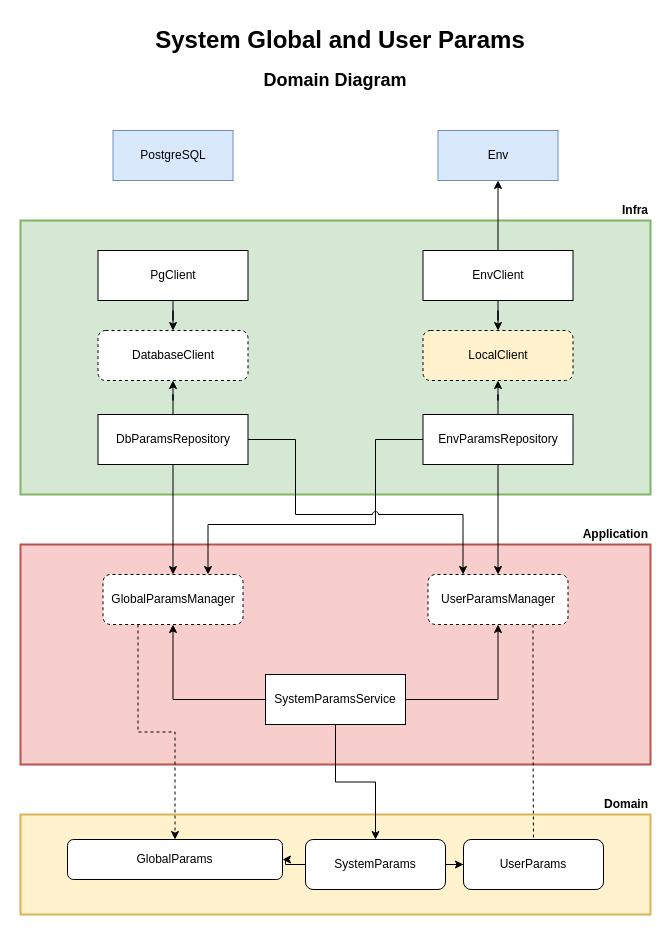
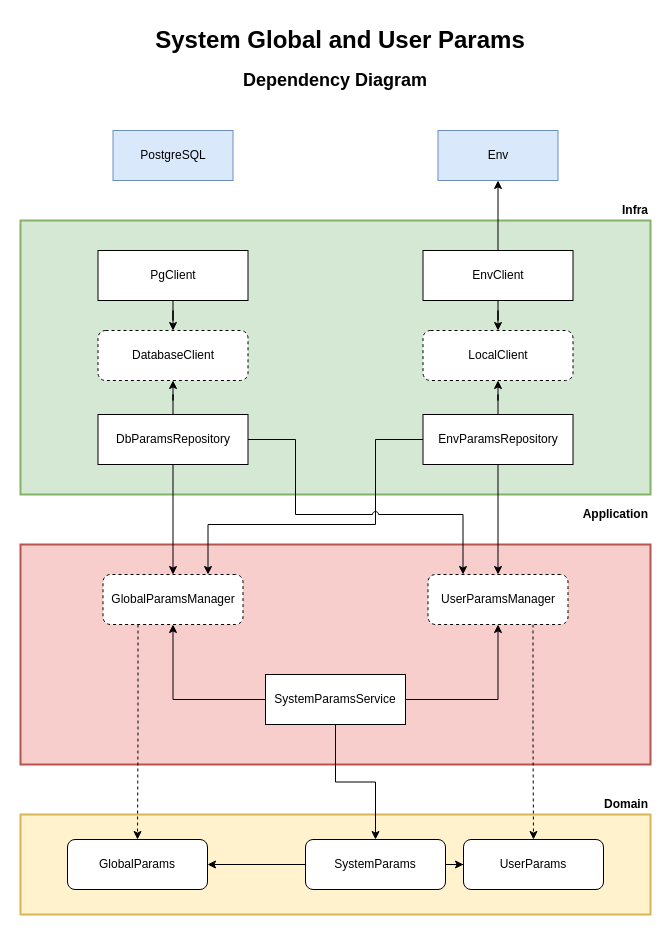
  <mxCell id="0" />
  <mxCell id="1" parent="0" />
  <mxCell id="2" value="" style="rounded=0;whiteSpace=wrap;html=1;strokeWidth=2;fillColor=#d5e8d4;strokeColor=#82b366;" parent="1" vertex="1"><mxGeometry x="20" y="220" width="630" height="274" as="geometry" /></mxCell>
  <mxCell id="3" value="" style="rounded=0;whiteSpace=wrap;html=1;strokeWidth=2;fillColor=#fff2cc;strokeColor=#d6b656;" parent="1" vertex="1"><mxGeometry x="20" y="814" width="630" height="100" as="geometry" /></mxCell>
  <mxCell id="4" value="&lt;b style=&quot;font-size: 12px;&quot;&gt;&lt;font style=&quot;font-size: 12px;&quot;&gt;Domain&lt;br&gt;&lt;/font&gt;&lt;/b&gt;" style="text;html=1;strokeColor=none;fillColor=none;align=right;verticalAlign=middle;whiteSpace=wrap;rounded=0;fontSize=12;" parent="1" vertex="1"><mxGeometry x="550" y="794" width="100" height="20" as="geometry" /></mxCell>
  <mxCell id="5" style="edgeStyle=orthogonalEdgeStyle;rounded=0;orthogonalLoop=1;jettySize=auto;html=1;entryX=1;entryY=0.5;entryDx=0;entryDy=0;" parent="1" source="7" target="29" edge="1"><mxGeometry relative="1" as="geometry" /></mxCell>
  <mxCell id="6" style="edgeStyle=orthogonalEdgeStyle;rounded=0;orthogonalLoop=1;jettySize=auto;html=1;" parent="1" source="7" target="30" edge="1"><mxGeometry relative="1" as="geometry" /></mxCell>
  <mxCell id="7" value="SystemParams" style="rounded=1;whiteSpace=wrap;html=1;" parent="1" vertex="1"><mxGeometry x="305" y="839" width="140" height="50" as="geometry" /></mxCell>
  <mxCell id="8" value="" style="rounded=0;whiteSpace=wrap;html=1;strokeWidth=2;fillColor=#f8ceccff;strokeColor=#b85450ff;" parent="1" vertex="1"><mxGeometry x="20" y="544" width="630" height="220" as="geometry" /></mxCell>
- <mxCell id="9" value="&lt;b style=&quot;font-size: 12px;&quot;&gt;&lt;font style=&quot;font-size: 12px;&quot;&gt;Application&lt;/font&gt;&lt;/b&gt;" style="text;html=1;strokeColor=none;fillColor=none;align=right;verticalAlign=middle;whiteSpace=wrap;rounded=0;fontSize=12;" parent="1" vertex="1"><mxGeometry x="550" y="524" width="100" height="20" as="geometry" /></mxCell>
+ <mxCell id="9" value="&lt;b style=&quot;font-size: 12px;&quot;&gt;&lt;font style=&quot;font-size: 12px;&quot;&gt;Application&lt;/font&gt;&lt;/b&gt;" style="text;html=1;strokeColor=none;fillColor=none;align=right;verticalAlign=middle;whiteSpace=wrap;rounded=0;fontSize=12;" parent="1" vertex="1"><mxGeometry x="550" y="504" width="100" height="20" as="geometry" /></mxCell>
  <mxCell id="10" style="edgeStyle=orthogonalEdgeStyle;rounded=0;orthogonalLoop=1;jettySize=auto;html=1;entryX=0.5;entryY=0;entryDx=0;entryDy=0;" parent="1" source="13" target="7" edge="1"><mxGeometry relative="1" as="geometry" /></mxCell>
  <mxCell id="11" style="edgeStyle=orthogonalEdgeStyle;rounded=0;orthogonalLoop=1;jettySize=auto;html=1;entryX=0.5;entryY=1;entryDx=0;entryDy=0;" parent="1" source="13" target="15" edge="1"><mxGeometry relative="1" as="geometry" /></mxCell>
  <mxCell id="12" style="edgeStyle=orthogonalEdgeStyle;rounded=0;orthogonalLoop=1;jettySize=auto;html=1;entryX=0.5;entryY=1;entryDx=0;entryDy=0;exitX=1;exitY=0.5;exitDx=0;exitDy=0;exitPerimeter=0;" parent="1" source="13" target="28" edge="1"><mxGeometry relative="1" as="geometry" /></mxCell>
  <mxCell id="13" value="SystemParamsService" style="rounded=0;whiteSpace=wrap;html=1;glass=0;shadow=0;points=[[0,0,0,0,0],[0,0.25,0,0,0],[0,0.5,0,0,0],[0,0.75,0,0,0],[0,1,0,0,0],[0.13,0,0,0,0],[0.25,0,0,0,0],[0.25,1,0,0,0],[0.38,0,0,0,0],[0.5,0,0,0,0],[0.5,1,0,0,0],[0.62,0,0,0,0],[0.75,0,0,0,0],[0.75,1,0,0,0],[0.88,0,0,0,0],[1,0,0,0,0],[1,0.25,0,0,0],[1,0.5,0,0,0],[1,0.75,0,0,0],[1,1,0,0,0]];" parent="1" vertex="1"><mxGeometry x="265" y="674" width="140" height="50" as="geometry" /></mxCell>
  <mxCell id="14" style="edgeStyle=orthogonalEdgeStyle;rounded=0;orthogonalLoop=1;jettySize=auto;html=1;exitX=0.25;exitY=1;exitDx=0;exitDy=0;dashed=1;" parent="1" source="15" target="29" edge="1"><mxGeometry relative="1" as="geometry" /></mxCell>
  <mxCell id="15" value="GlobalParamsManager" style="rounded=1;whiteSpace=wrap;html=1;dashed=1;flipH=1;rotation=0;" parent="1" vertex="1"><mxGeometry x="102.5" y="574" width="140" height="50" as="geometry" /></mxCell>
  <mxCell id="16" value="PostgreSQL" style="rounded=0;whiteSpace=wrap;html=1;glass=0;shadow=0;fillColor=#dae8fc;strokeColor=#6c8ebf;" parent="1" vertex="1"><mxGeometry x="112.5" y="130" width="120" height="50" as="geometry" /></mxCell>
  <mxCell id="17" value="System Global and User Params" style="text;html=1;strokeColor=none;fillColor=none;align=center;verticalAlign=middle;whiteSpace=wrap;rounded=0;fontSize=24;fontStyle=1" parent="1" vertex="1"><mxGeometry x="115" y="20" width="450" height="40" as="geometry" /></mxCell>
- <mxCell id="18" value="Domain Diagram" style="text;html=1;strokeColor=none;fillColor=none;align=center;verticalAlign=middle;whiteSpace=wrap;rounded=0;fontSize=18;fontStyle=1" parent="1" vertex="1"><mxGeometry x="115" y="60" width="440" height="40" as="geometry" /></mxCell>
+ <mxCell id="18" value="Dependency Diagram" style="text;html=1;strokeColor=none;fillColor=none;align=center;verticalAlign=middle;whiteSpace=wrap;rounded=0;fontSize=18;fontStyle=1" parent="1" vertex="1"><mxGeometry x="115" y="60" width="440" height="40" as="geometry" /></mxCell>
  <mxCell id="19" style="edgeStyle=orthogonalEdgeStyle;rounded=0;orthogonalLoop=1;jettySize=auto;html=1;" parent="1" source="21" target="28" edge="1"><mxGeometry relative="1" as="geometry" /></mxCell>
  <mxCell id="20" style="edgeStyle=orthogonalEdgeStyle;rounded=0;orthogonalLoop=1;jettySize=auto;html=1;entryX=0.75;entryY=0;entryDx=0;entryDy=0;exitX=0;exitY=0.5;exitDx=0;exitDy=0;exitPerimeter=0;jumpStyle=arc;" parent="1" source="21" target="15" edge="1"><mxGeometry relative="1" as="geometry"><Array as="points"><mxPoint x="375" y="439" /><mxPoint x="375" y="524" /><mxPoint x="208" y="524" /></Array></mxGeometry></mxCell>
  <mxCell id="21" value="EnvParamsRepository" style="rounded=0;whiteSpace=wrap;html=1;glass=0;shadow=0;points=[[0,0,0,0,0],[0,0.25,0,0,0],[0,0.5,0,0,0],[0,0.75,0,0,0],[0,1,0,0,0],[0.13,0,0,0,0],[0.25,0,0,0,0],[0.25,1,0,0,0],[0.38,0,0,0,0],[0.5,0,0,0,0],[0.5,1,0,0,0],[0.62,0,0,0,0],[0.75,0,0,0,0],[0.75,1,0,0,0],[0.88,0,0,0,0],[1,0,0,0,0],[1,0.25,0,0,0],[1,0.5,0,0,0],[1,0.75,0,0,0],[1,1,0,0,0]];rotation=0;" parent="1" vertex="1"><mxGeometry x="422.5" y="414" width="150" height="50" as="geometry" /></mxCell>
  <mxCell id="22" style="edgeStyle=orthogonalEdgeStyle;rounded=0;orthogonalLoop=1;jettySize=auto;html=1;entryX=0.5;entryY=0;entryDx=0;entryDy=0;" parent="1" source="24" target="15" edge="1"><mxGeometry relative="1" as="geometry" /></mxCell>
  <mxCell id="23" style="edgeStyle=orthogonalEdgeStyle;rounded=0;orthogonalLoop=1;jettySize=auto;html=1;entryX=0.25;entryY=0;entryDx=0;entryDy=0;exitX=1;exitY=0.5;exitDx=0;exitDy=0;exitPerimeter=0;jumpStyle=arc;" parent="1" source="24" target="28" edge="1"><mxGeometry relative="1" as="geometry"><Array as="points"><mxPoint x="295" y="439" /><mxPoint x="295" y="514" /><mxPoint x="462" y="514" /></Array></mxGeometry></mxCell>
  <mxCell id="24" value="DbParamsRepository" style="rounded=0;whiteSpace=wrap;html=1;glass=0;shadow=0;points=[[0,0,0,0,0],[0,0.25,0,0,0],[0,0.5,0,0,0],[0,0.75,0,0,0],[0,1,0,0,0],[0.13,0,0,0,0],[0.25,0,0,0,0],[0.25,1,0,0,0],[0.38,0,0,0,0],[0.5,0,0,0,0],[0.5,1,0,0,0],[0.62,0,0,0,0],[0.75,0,0,0,0],[0.75,1,0,0,0],[0.88,0,0,0,0],[1,0,0,0,0],[1,0.25,0,0,0],[1,0.5,0,0,0],[1,0.75,0,0,0],[1,1,0,0,0]];rotation=0;" parent="1" vertex="1"><mxGeometry x="97.5" y="414" width="150" height="50" as="geometry" /></mxCell>
  <mxCell id="25" value="Infra" style="text;html=1;strokeColor=none;fillColor=none;align=right;verticalAlign=middle;whiteSpace=wrap;rounded=0;fontSize=12;fontStyle=1" parent="1" vertex="1"><mxGeometry x="515" y="200" width="135" height="20" as="geometry" /></mxCell>
  <mxCell id="26" value="Env" style="rounded=0;whiteSpace=wrap;html=1;glass=0;shadow=0;fillColor=#dae8fc;strokeColor=#6c8ebf;" parent="1" vertex="1"><mxGeometry x="437.5" y="130" width="120" height="50" as="geometry" /></mxCell>
- <mxCell id="27" style="edgeStyle=orthogonalEdgeStyle;rounded=0;orthogonalLoop=1;jettySize=auto;html=1;entryX=0.5;entryY=0;entryDx=0;entryDy=0;exitX=0.75;exitY=1;exitDx=0;exitDy=0;dashed=1;endArrow=none;" parent="1" source="28" target="30" edge="1"><mxGeometry relative="1" as="geometry" /></mxCell>
+ <mxCell id="27" style="edgeStyle=orthogonalEdgeStyle;rounded=0;orthogonalLoop=1;jettySize=auto;html=1;entryX=0.5;entryY=0;entryDx=0;entryDy=0;exitX=0.75;exitY=1;exitDx=0;exitDy=0;dashed=1;" parent="1" source="28" target="30" edge="1"><mxGeometry relative="1" as="geometry" /></mxCell>
  <mxCell id="28" value="UserParamsManager" style="rounded=1;whiteSpace=wrap;html=1;dashed=1;flipH=1;rotation=0;" parent="1" vertex="1"><mxGeometry x="427.5" y="574" width="140" height="50" as="geometry" /></mxCell>
- <mxCell id="29" value="GlobalParams" style="rounded=1;whiteSpace=wrap;html=1;" parent="1" vertex="1"><mxGeometry x="67" y="839" width="215" height="40" as="geometry" /></mxCell>
+ <mxCell id="29" value="GlobalParams" style="rounded=1;whiteSpace=wrap;html=1;" parent="1" vertex="1"><mxGeometry x="67" y="839" width="140" height="50" as="geometry" /></mxCell>
  <mxCell id="30" value="UserParams" style="rounded=1;whiteSpace=wrap;html=1;" parent="1" vertex="1"><mxGeometry x="463" y="839" width="140" height="50" as="geometry" /></mxCell>
  <mxCell id="31" value="DatabaseClient" style="rounded=1;whiteSpace=wrap;html=1;glass=0;shadow=0;points=[[0,0,0,0,0],[0,0.25,0,0,0],[0,0.5,0,0,0],[0,0.75,0,0,0],[0,1,0,0,0],[0.13,0,0,0,0],[0.25,0,0,0,0],[0.25,1,0,0,0],[0.38,0,0,0,0],[0.5,0,0,0,0],[0.5,1,0,0,0],[0.62,0,0,0,0],[0.75,0,0,0,0],[0.75,1,0,0,0],[0.88,0,0,0,0],[1,0,0,0,0],[1,0.25,0,0,0],[1,0.5,0,0,0],[1,0.75,0,0,0],[1,1,0,0,0]];rotation=0;dashed=1;" parent="1" vertex="1"><mxGeometry x="97.5" y="330" width="150" height="50" as="geometry" /></mxCell>
  <mxCell id="32" style="edgeStyle=orthogonalEdgeStyle;rounded=0;orthogonalLoop=1;jettySize=auto;html=1;" parent="1" source="33" target="31" edge="1"><mxGeometry relative="1" as="geometry" /></mxCell>
  <mxCell id="33" value="PgClient" style="rounded=0;whiteSpace=wrap;html=1;glass=0;shadow=0;points=[[0,0,0,0,0],[0,0.25,0,0,0],[0,0.5,0,0,0],[0,0.75,0,0,0],[0,1,0,0,0],[0.13,0,0,0,0],[0.25,0,0,0,0],[0.25,1,0,0,0],[0.38,0,0,0,0],[0.5,0,0,0,0],[0.5,1,0,0,0],[0.62,0,0,0,0],[0.75,0,0,0,0],[0.75,1,0,0,0],[0.88,0,0,0,0],[1,0,0,0,0],[1,0.25,0,0,0],[1,0.5,0,0,0],[1,0.75,0,0,0],[1,1,0,0,0]];rotation=0;" parent="1" vertex="1"><mxGeometry x="97.5" y="250" width="150" height="50" as="geometry" /></mxCell>
  <mxCell id="34" style="edgeStyle=orthogonalEdgeStyle;rounded=0;orthogonalLoop=1;jettySize=auto;html=1;entryX=0.5;entryY=1;entryDx=0;entryDy=0;entryPerimeter=0;" parent="1" source="24" target="31" edge="1"><mxGeometry relative="1" as="geometry" /></mxCell>
  <mxCell id="35" style="edgeStyle=orthogonalEdgeStyle;rounded=0;orthogonalLoop=1;jettySize=auto;html=1;" parent="1" source="37" target="38" edge="1"><mxGeometry relative="1" as="geometry" /></mxCell>
  <mxCell id="36" style="edgeStyle=orthogonalEdgeStyle;rounded=0;orthogonalLoop=1;jettySize=auto;html=1;" parent="1" source="37" target="26" edge="1"><mxGeometry relative="1" as="geometry" /></mxCell>
  <mxCell id="37" value="EnvClient" style="rounded=0;whiteSpace=wrap;html=1;glass=0;shadow=0;points=[[0,0,0,0,0],[0,0.25,0,0,0],[0,0.5,0,0,0],[0,0.75,0,0,0],[0,1,0,0,0],[0.13,0,0,0,0],[0.25,0,0,0,0],[0.25,1,0,0,0],[0.38,0,0,0,0],[0.5,0,0,0,0],[0.5,1,0,0,0],[0.62,0,0,0,0],[0.75,0,0,0,0],[0.75,1,0,0,0],[0.88,0,0,0,0],[1,0,0,0,0],[1,0.25,0,0,0],[1,0.5,0,0,0],[1,0.75,0,0,0],[1,1,0,0,0]];rotation=0;" parent="1" vertex="1"><mxGeometry x="422.5" y="250" width="150" height="50" as="geometry" /></mxCell>
- <mxCell id="38" value="LocalClient" style="rounded=1;whiteSpace=wrap;html=1;glass=0;shadow=0;points=[[0,0,0,0,0],[0,0.25,0,0,0],[0,0.5,0,0,0],[0,0.75,0,0,0],[0,1,0,0,0],[0.13,0,0,0,0],[0.25,0,0,0,0],[0.25,1,0,0,0],[0.38,0,0,0,0],[0.5,0,0,0,0],[0.5,1,0,0,0],[0.62,0,0,0,0],[0.75,0,0,0,0],[0.75,1,0,0,0],[0.88,0,0,0,0],[1,0,0,0,0],[1,0.25,0,0,0],[1,0.5,0,0,0],[1,0.75,0,0,0],[1,1,0,0,0]];rotation=0;dashed=1;fillColor=#fff2cc;" parent="1" vertex="1"><mxGeometry x="422.5" y="330" width="150" height="50" as="geometry" /></mxCell>
+ <mxCell id="38" value="LocalClient" style="rounded=1;whiteSpace=wrap;html=1;glass=0;shadow=0;points=[[0,0,0,0,0],[0,0.25,0,0,0],[0,0.5,0,0,0],[0,0.75,0,0,0],[0,1,0,0,0],[0.13,0,0,0,0],[0.25,0,0,0,0],[0.25,1,0,0,0],[0.38,0,0,0,0],[0.5,0,0,0,0],[0.5,1,0,0,0],[0.62,0,0,0,0],[0.75,0,0,0,0],[0.75,1,0,0,0],[0.88,0,0,0,0],[1,0,0,0,0],[1,0.25,0,0,0],[1,0.5,0,0,0],[1,0.75,0,0,0],[1,1,0,0,0]];rotation=0;dashed=1;" parent="1" vertex="1"><mxGeometry x="422.5" y="330" width="150" height="50" as="geometry" /></mxCell>
  <mxCell id="39" style="edgeStyle=orthogonalEdgeStyle;rounded=0;orthogonalLoop=1;jettySize=auto;html=1;entryX=0.5;entryY=1;entryDx=0;entryDy=0;entryPerimeter=0;" parent="1" source="21" target="38" edge="1"><mxGeometry relative="1" as="geometry" /></mxCell>
